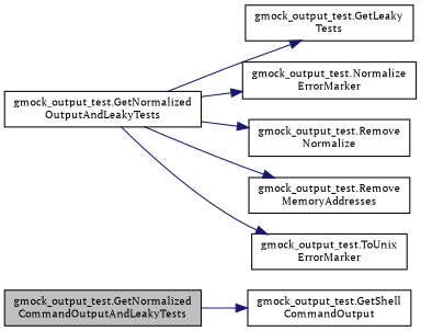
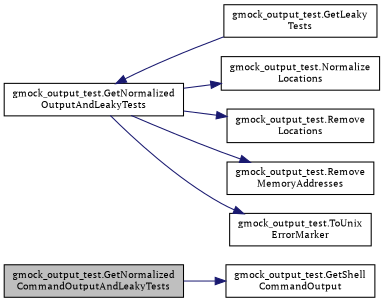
  digraph {
    fontname="PT Serif"
    rankdir=LR
    node [color=black fontname="PT Serif" fontsize=10 shape=record]
    edge [color=midnightblue fontname="PT Serif" fontsize=10 labelfontname=Helvetica labelfontsize=10 style=solid]
    n1 [fillcolor=grey75 fontcolor=black height=0.2 label="gmock_output_test.GetNormalized\lCommandOutputAndLeakyTests" style=filled width=0.4]
    n2 [height=0.2 label="gmock_output_test.GetShell\lCommandOutput" width=0.4]
    n3 [height=0.2 label="gmock_output_test.GetNormalized\lOutputAndLeakyTests" width=0.4]
    n4 [height=0.2 label="gmock_output_test.GetLeaky\lTests" width=0.4]
-   n5 [height=0.2 label="gmock_output_test.Normalize\lErrorMarker" width=0.4]
-   n6 [height=0.2 label="gmock_output_test.Remove\lNormalize" width=0.4]
+   n5 [height=0.2 label="gmock_output_test.Normalize\lLocations" width=0.4]
+   n6 [height=0.2 label="gmock_output_test.Remove\lLocations" width=0.4]
    n7 [height=0.2 label="gmock_output_test.Remove\lMemoryAddresses" width=0.4]
    n8 [height=0.2 label="gmock_output_test.ToUnix\lErrorMarker" width=0.4]
    n1 -> n2
-   n3 -> n4
+   n4 -> n3
    n3 -> n5
    n3 -> n6
    n3 -> n7
    n3 -> n8
  }
